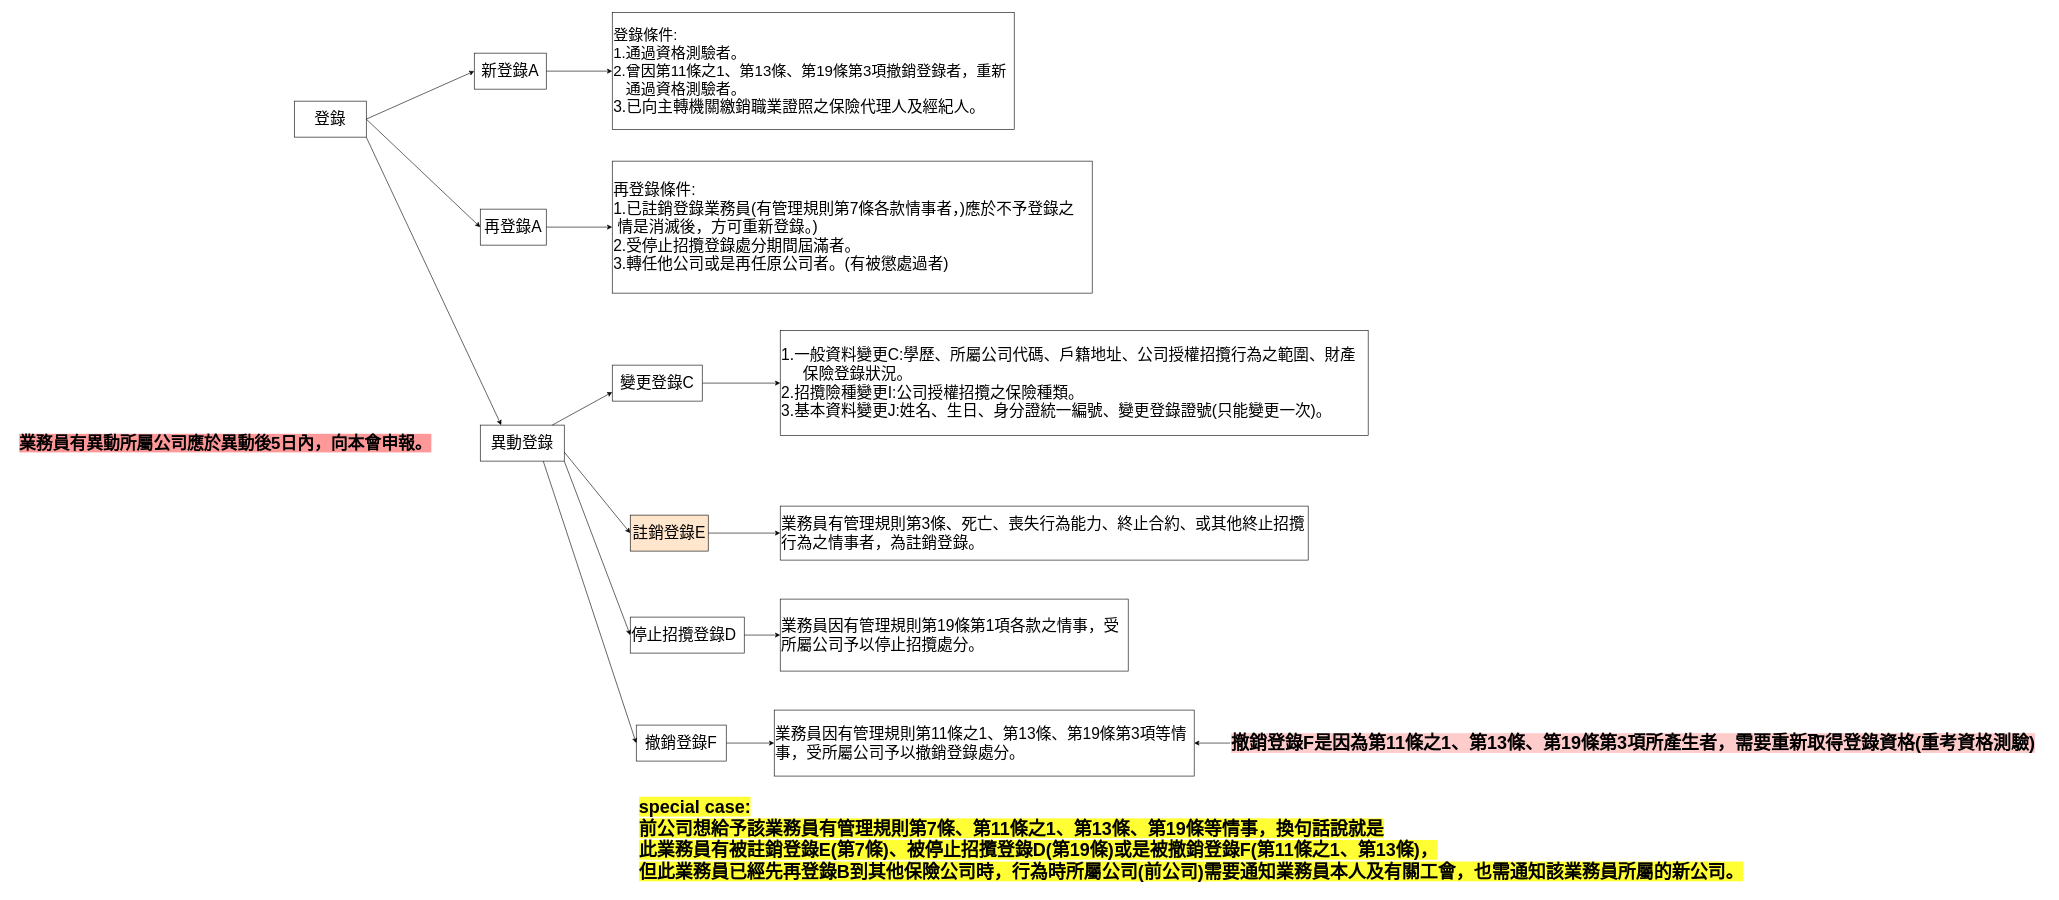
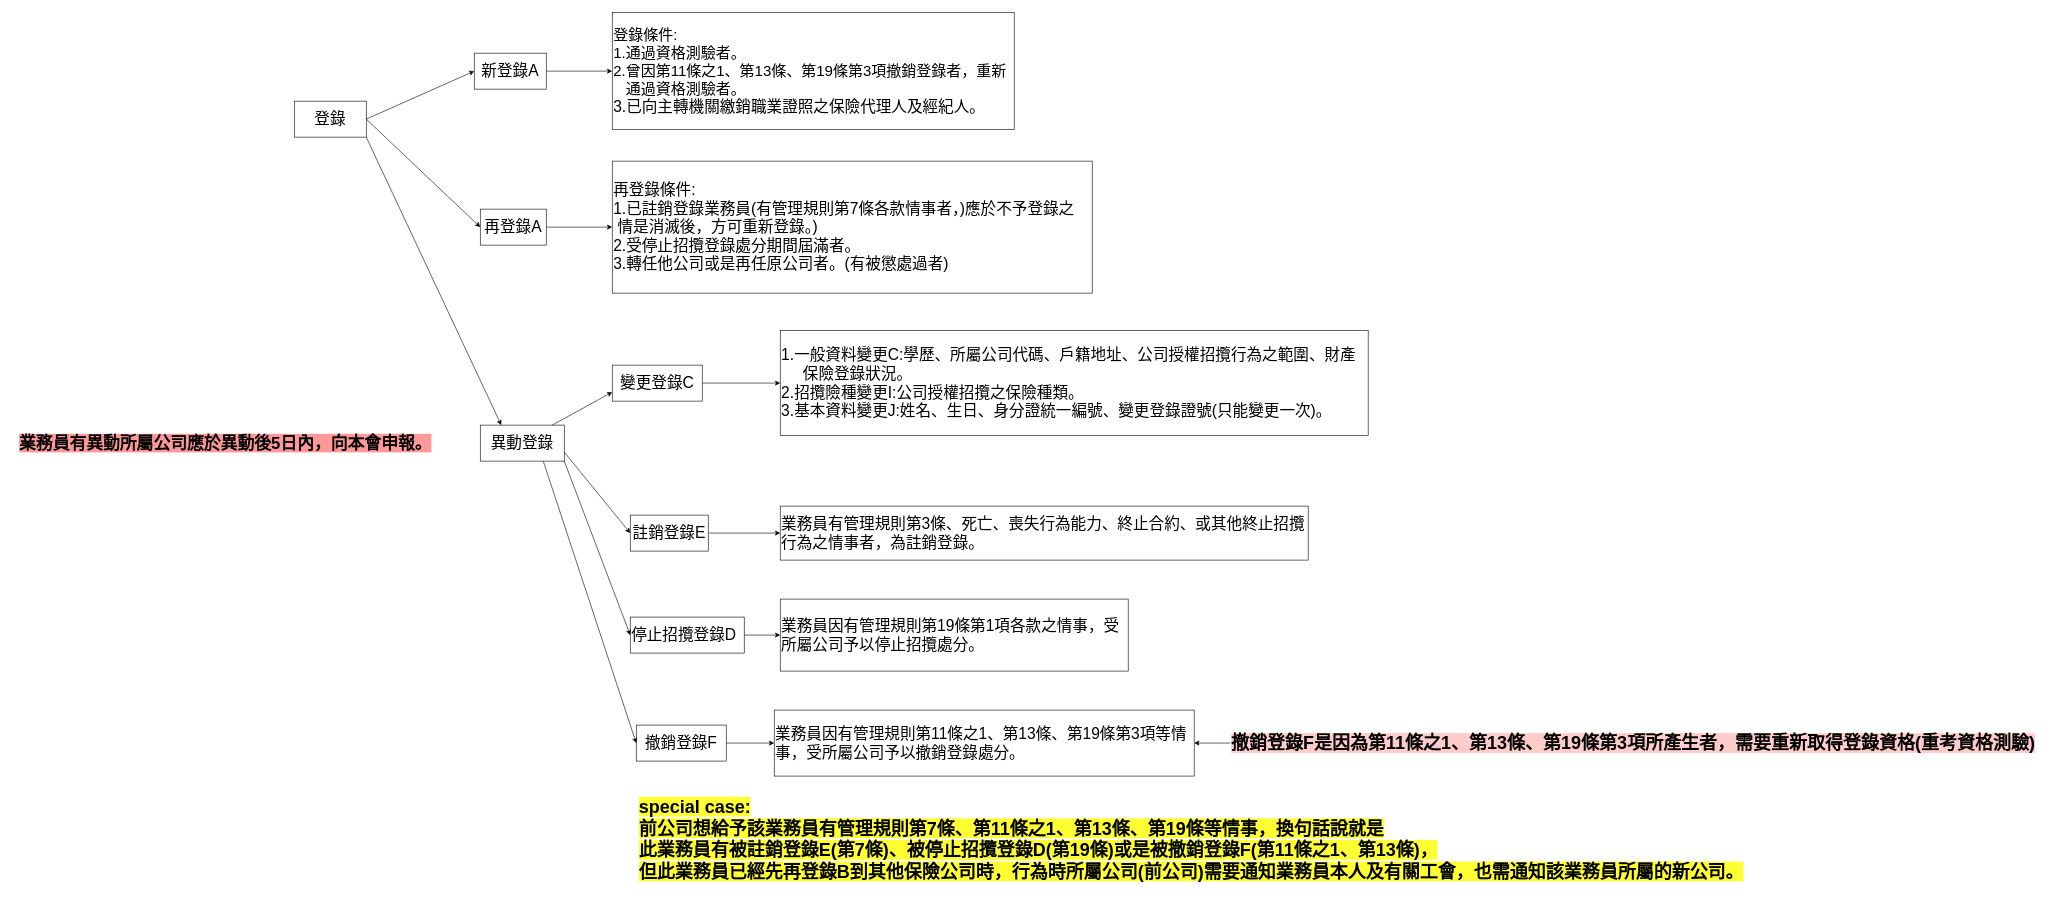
  <mxCell id="0" />
  <mxCell id="1" parent="0" />
  <mxCell id="2" value="" style="edgeStyle=orthogonalEdgeStyle;rounded=0;orthogonalLoop=1;jettySize=auto;html=1;" edge="1" parent="1" source="3" target="31"><mxGeometry relative="1" as="geometry" /></mxCell>
  <mxCell id="3" value="&lt;font style=&quot;font-size: 30px; background-color: rgb(255, 204, 204);&quot;&gt;撤銷登錄F是因為第11條之1、第13條、第19條第3項所產生者，需要重新取得登錄資格(重考資格測驗)&lt;/font&gt;" style="text;html=1;align=left;verticalAlign=middle;resizable=0;points=[];autosize=1;strokeColor=none;fillColor=none;fontSize=25;fontStyle=1" vertex="1" parent="1"><mxGeometry x="2050" y="1213" width="1360" height="50" as="geometry" /></mxCell>
  <mxCell id="4" value="&lt;font style=&quot;font-size: 26px;&quot;&gt;登錄&lt;/font&gt;" style="rounded=0;whiteSpace=wrap;html=1;align=center;" vertex="1" parent="1"><mxGeometry x="490" y="168" width="120" height="60" as="geometry" /></mxCell>
  <mxCell id="5" value="" style="endArrow=classic;html=1;rounded=0;entryX=0;entryY=0.5;entryDx=0;entryDy=0;exitX=1;exitY=0.5;exitDx=0;exitDy=0;" edge="1" parent="1" source="4" target="8"><mxGeometry width="50" height="50" relative="1" as="geometry"><mxPoint x="700" y="198" as="sourcePoint" /><mxPoint x="780" y="168" as="targetPoint" /></mxGeometry></mxCell>
  <mxCell id="6" value="" style="endArrow=classic;html=1;rounded=0;exitX=1;exitY=0.5;exitDx=0;exitDy=0;entryX=0;entryY=0.5;entryDx=0;entryDy=0;" edge="1" parent="1" source="4" target="10"><mxGeometry width="50" height="50" relative="1" as="geometry"><mxPoint x="700" y="198" as="sourcePoint" /><mxPoint x="790" y="248" as="targetPoint" /></mxGeometry></mxCell>
  <mxCell id="7" value="" style="edgeStyle=orthogonalEdgeStyle;rounded=0;orthogonalLoop=1;jettySize=auto;html=1;" edge="1" parent="1" source="8" target="11"><mxGeometry relative="1" as="geometry" /></mxCell>
  <mxCell id="8" value="&lt;font style=&quot;font-size: 26px;&quot;&gt;新登錄A&lt;/font&gt;" style="rounded=0;whiteSpace=wrap;html=1;" vertex="1" parent="1"><mxGeometry x="790" y="88" width="120" height="60" as="geometry" /></mxCell>
  <mxCell id="9" value="" style="edgeStyle=orthogonalEdgeStyle;rounded=0;orthogonalLoop=1;jettySize=auto;html=1;" edge="1" parent="1" source="10" target="12"><mxGeometry relative="1" as="geometry" /></mxCell>
  <mxCell id="10" value="&lt;font style=&quot;font-size: 26px;&quot;&gt;再登錄A&lt;/font&gt;" style="rounded=0;whiteSpace=wrap;html=1;" vertex="1" parent="1"><mxGeometry x="800" y="348" width="110" height="60" as="geometry" /></mxCell>
  <mxCell id="11" value="&lt;span style=&quot;background-color: rgb(255, 255, 255); font-size: 25px;&quot;&gt;登錄條件:&lt;br&gt;1.通過資格測驗者。&lt;br&gt;2.曾因&lt;span style=&quot;font-size: 25px;&quot;&gt;第11條之1、第13條、第19條第3項撤銷登錄者，重新&amp;nbsp; &amp;nbsp; &amp;nbsp;通過資格測驗者。&lt;br&gt;&lt;/span&gt;&lt;/span&gt;&lt;span style=&quot;font-size: 26px;&quot;&gt;3.已向主轉機關繳銷職業證照之保險代理人及經紀人。&lt;br&gt;&lt;/span&gt;" style="rounded=0;whiteSpace=wrap;html=1;align=left;" vertex="1" parent="1"><mxGeometry x="1020" y="20.5" width="670" height="195" as="geometry" /></mxCell>
  <mxCell id="12" value="&lt;div style=&quot;&quot;&gt;&lt;span style=&quot;font-size: 26px; background-color: initial;&quot;&gt;再登錄條件:&lt;/span&gt;&lt;/div&gt;&lt;span style=&quot;font-size: 26px;&quot;&gt;&lt;div style=&quot;&quot;&gt;&lt;span style=&quot;background-color: initial;&quot;&gt;1.已註銷登錄業務員(有管理規則第7條各款情事者，)應於不予登錄之&amp;nbsp; &amp;nbsp; &amp;nbsp;情是消滅後，方可重新登錄。)&lt;/span&gt;&lt;/div&gt;&lt;div style=&quot;&quot;&gt;&lt;span style=&quot;background-color: initial;&quot;&gt;2.受停止招攬登錄處分期間屆滿者。&lt;/span&gt;&lt;/div&gt;&lt;div style=&quot;&quot;&gt;&lt;span style=&quot;background-color: initial;&quot;&gt;3.轉任他公司或是再任原公司者。(有被懲處過者)&lt;/span&gt;&lt;/div&gt;&lt;/span&gt;" style="rounded=0;whiteSpace=wrap;html=1;align=left;" vertex="1" parent="1"><mxGeometry x="1020" y="268" width="800" height="220" as="geometry" /></mxCell>
  <mxCell id="13" value="&lt;font style=&quot;font-size: 26px;&quot;&gt;異動登錄&lt;/font&gt;" style="rounded=0;whiteSpace=wrap;html=1;" vertex="1" parent="1"><mxGeometry x="800" y="708" width="140" height="60" as="geometry" /></mxCell>
  <mxCell id="14" value="" style="endArrow=classic;html=1;rounded=0;entryX=0.25;entryY=0;entryDx=0;entryDy=0;exitX=1;exitY=1;exitDx=0;exitDy=0;" edge="1" parent="1" source="4" target="13"><mxGeometry width="50" height="50" relative="1" as="geometry"><mxPoint x="540" y="418" as="sourcePoint" /><mxPoint x="590" y="368" as="targetPoint" /></mxGeometry></mxCell>
  <mxCell id="15" value="" style="edgeStyle=orthogonalEdgeStyle;rounded=0;orthogonalLoop=1;jettySize=auto;html=1;" edge="1" parent="1" source="16" target="28"><mxGeometry relative="1" as="geometry" /></mxCell>
  <mxCell id="16" value="&lt;font style=&quot;font-size: 26px;&quot;&gt;變更登錄C&lt;/font&gt;" style="rounded=0;whiteSpace=wrap;html=1;" vertex="1" parent="1"><mxGeometry x="1020" y="608" width="150" height="60" as="geometry" /></mxCell>
  <mxCell id="17" value="" style="endArrow=classic;html=1;rounded=0;entryX=0;entryY=0.75;entryDx=0;entryDy=0;" edge="1" parent="1" target="16"><mxGeometry width="50" height="50" relative="1" as="geometry"><mxPoint x="920" y="708" as="sourcePoint" /><mxPoint x="970" y="658" as="targetPoint" /></mxGeometry></mxCell>
  <mxCell id="18" value="" style="edgeStyle=orthogonalEdgeStyle;rounded=0;orthogonalLoop=1;jettySize=auto;html=1;" edge="1" parent="1" source="19" target="29"><mxGeometry relative="1" as="geometry" /></mxCell>
- <mxCell id="19" value="&lt;font style=&quot;font-size: 26px;&quot;&gt;註銷登錄E&lt;/font&gt;" style="rounded=0;whiteSpace=wrap;html=1;fillColor=#ffe6cc;" vertex="1" parent="1"><mxGeometry x="1050" y="858" width="130" height="60" as="geometry" /></mxCell>
+ <mxCell id="19" value="&lt;font style=&quot;font-size: 26px;&quot;&gt;註銷登錄E&lt;/font&gt;" style="rounded=0;whiteSpace=wrap;html=1;" vertex="1" parent="1"><mxGeometry x="1050" y="858" width="130" height="60" as="geometry" /></mxCell>
  <mxCell id="20" value="" style="edgeStyle=orthogonalEdgeStyle;rounded=0;orthogonalLoop=1;jettySize=auto;html=1;" edge="1" parent="1" source="21" target="30"><mxGeometry relative="1" as="geometry" /></mxCell>
  <mxCell id="21" value="&lt;font style=&quot;font-size: 26px;&quot;&gt;停止招攬登錄D&lt;/font&gt;" style="rounded=0;whiteSpace=wrap;html=1;align=left;" vertex="1" parent="1"><mxGeometry x="1050" y="1028" width="190" height="60" as="geometry" /></mxCell>
  <mxCell id="22" value="" style="edgeStyle=orthogonalEdgeStyle;rounded=0;orthogonalLoop=1;jettySize=auto;html=1;" edge="1" parent="1" source="23" target="31"><mxGeometry relative="1" as="geometry" /></mxCell>
  <mxCell id="23" value="&lt;font style=&quot;font-size: 26px;&quot;&gt;撤銷登錄F&lt;/font&gt;" style="rounded=0;whiteSpace=wrap;html=1;" vertex="1" parent="1"><mxGeometry x="1060" y="1208" width="150" height="60" as="geometry" /></mxCell>
  <mxCell id="24" value="" style="endArrow=classic;html=1;rounded=0;entryX=0;entryY=0.5;entryDx=0;entryDy=0;exitX=1;exitY=0.75;exitDx=0;exitDy=0;" edge="1" parent="1" source="13" target="19"><mxGeometry width="50" height="50" relative="1" as="geometry"><mxPoint x="950" y="748" as="sourcePoint" /><mxPoint x="970" y="708" as="targetPoint" /></mxGeometry></mxCell>
  <mxCell id="25" value="" style="endArrow=classic;html=1;rounded=0;entryX=0;entryY=0.5;entryDx=0;entryDy=0;exitX=1;exitY=1;exitDx=0;exitDy=0;" edge="1" parent="1" source="13" target="21"><mxGeometry width="50" height="50" relative="1" as="geometry"><mxPoint x="910" y="818" as="sourcePoint" /><mxPoint x="960" y="768" as="targetPoint" /></mxGeometry></mxCell>
  <mxCell id="26" value="" style="endArrow=classic;html=1;rounded=0;entryX=0;entryY=0.5;entryDx=0;entryDy=0;exitX=0.75;exitY=1;exitDx=0;exitDy=0;" edge="1" parent="1" source="13" target="23"><mxGeometry width="50" height="50" relative="1" as="geometry"><mxPoint x="920" y="948" as="sourcePoint" /><mxPoint x="970" y="898" as="targetPoint" /></mxGeometry></mxCell>
  <mxCell id="27" value="&lt;b&gt;&lt;font style=&quot;font-size: 28px; background-color: rgb(255, 153, 153);&quot;&gt;業務員有異動所屬公司應於異動後5日內，向本會申報。&lt;/font&gt;&lt;/b&gt;" style="text;html=1;align=center;verticalAlign=middle;resizable=0;points=[];autosize=1;strokeColor=none;fillColor=none;" vertex="1" parent="1"><mxGeometry x="20" y="713" width="710" height="50" as="geometry" /></mxCell>
  <mxCell id="28" value="&lt;span style=&quot;font-size: 26px;&quot;&gt;1.一般資料變更C:學歷、所屬公司代碼、戶籍地址、公司授權招攬行為之範圍、財產&amp;nbsp; &amp;nbsp; &amp;nbsp; &amp;nbsp;保險登錄狀況。&lt;br&gt;2.招攬險種變更I:公司授權招攬之保險種類。&lt;br&gt;3.基本資料變更J:姓名、生日、身分證統一編號、變更登錄證號(只能變更一次)。&lt;br&gt;&lt;/span&gt;" style="rounded=0;whiteSpace=wrap;html=1;align=left;" vertex="1" parent="1"><mxGeometry x="1300" y="550.5" width="980" height="175" as="geometry" /></mxCell>
  <mxCell id="29" value="&lt;span style=&quot;font-size: 26px;&quot;&gt;業務員有管理規則第3條、死亡、喪失行為能力、終止合約、或其他終止招攬行為之情事者，為註銷登錄。&lt;/span&gt;" style="rounded=0;whiteSpace=wrap;html=1;align=left;" vertex="1" parent="1"><mxGeometry x="1300" y="843" width="880" height="90" as="geometry" /></mxCell>
  <mxCell id="30" value="&lt;span style=&quot;font-size: 26px;&quot;&gt;業務員因有管理規則第19條第1項各款之情事，受所屬公司予以停止招攬處分。&lt;/span&gt;" style="rounded=0;whiteSpace=wrap;html=1;align=left;" vertex="1" parent="1"><mxGeometry x="1300" y="998" width="580" height="120" as="geometry" /></mxCell>
  <mxCell id="31" value="&lt;span style=&quot;font-size: 26px;&quot;&gt;業務員因有管理規則第11條之1、第13條、第19條第3項等情事，受所屬公司予以撤銷登錄處分。&lt;/span&gt;" style="rounded=0;whiteSpace=wrap;html=1;align=left;" vertex="1" parent="1"><mxGeometry x="1290" y="1183" width="700" height="110" as="geometry" /></mxCell>
  <mxCell id="32" value="&lt;div style=&quot;text-align: left;&quot;&gt;&lt;span style=&quot;font-size: 30px; background-color: rgb(255, 255, 51);&quot;&gt;&lt;b style=&quot;&quot;&gt;special case:&lt;/b&gt;&lt;/span&gt;&lt;/div&gt;&lt;div style=&quot;text-align: left;&quot;&gt;&lt;span style=&quot;font-size: 30px; background-color: rgb(255, 255, 51);&quot;&gt;&lt;b style=&quot;&quot;&gt;前公司想給予該業務員有管理規則第7條、第11條之1、第13條、第19條等情事，換句話說就是&lt;/b&gt;&lt;/span&gt;&lt;/div&gt;&lt;div style=&quot;text-align: left;&quot;&gt;&lt;span style=&quot;background-color: rgb(255, 255, 51); font-weight: bold; font-size: 30px;&quot;&gt;此業務員有被註銷登錄E(第7條)、被停止招攬登錄D(第19條)或是被撤銷登錄F(第11條之1、第13條)，&lt;/span&gt;&lt;/div&gt;&lt;div style=&quot;text-align: left;&quot;&gt;&lt;span style=&quot;background-color: rgb(255, 255, 51); font-weight: bold; font-size: 30px;&quot;&gt;但此業務員已經先再登錄B到其他保險公司時，行為時所屬公司(前公司)需要通知業務員本人及有關工會，也需通知該業務員所屬的新公司。&lt;/span&gt;&lt;/div&gt;" style="text;html=1;align=center;verticalAlign=middle;resizable=0;points=[];autosize=1;strokeColor=none;fillColor=none;" vertex="1" parent="1"><mxGeometry x="1050" y="1318" width="1870" height="160" as="geometry" /></mxCell>
